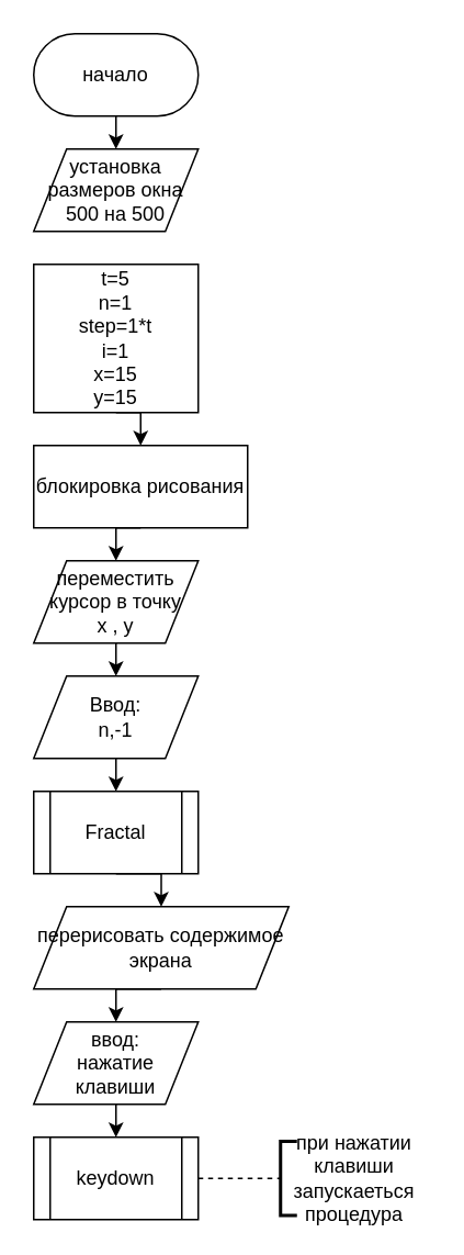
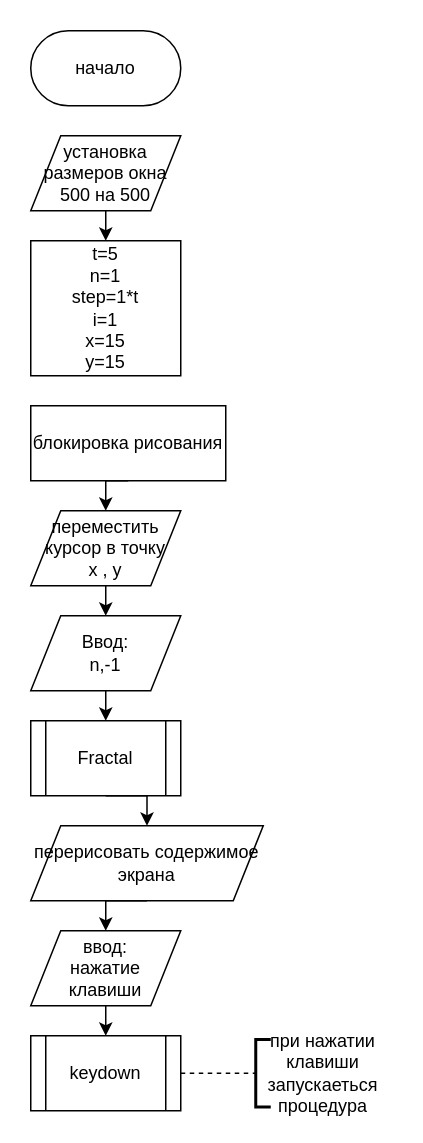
  <mxCell id="0" />
  <mxCell id="1" parent="0" />
- <mxCell id="2" style="edgeStyle=orthogonalEdgeStyle;rounded=0;orthogonalLoop=1;jettySize=auto;html=1;exitX=0.5;exitY=1;exitDx=0;exitDy=0;entryX=0.5;entryY=0;entryDx=0;entryDy=0;" edge="1" parent="1" source="3" target="7"><mxGeometry relative="1" as="geometry" /></mxCell>
  <mxCell id="3" value="начало" style="rounded=1;whiteSpace=wrap;html=1;arcSize=50;" vertex="1" parent="1"><mxGeometry x="20" y="20" width="100" height="50" as="geometry" /></mxCell>
- <mxCell id="4" style="edgeStyle=orthogonalEdgeStyle;rounded=0;orthogonalLoop=1;jettySize=auto;html=1;exitX=0.5;exitY=1;exitDx=0;exitDy=0;entryX=0.5;entryY=0;entryDx=0;entryDy=0;" edge="1" parent="1" source="5" target="9"><mxGeometry relative="1" as="geometry" /></mxCell>
  <mxCell id="5" value="t=5&lt;br&gt;n=1&lt;br&gt;step=1*t&lt;br&gt;i=1&lt;br&gt;x=15&lt;br&gt;y=15" style="rounded=0;whiteSpace=wrap;html=1;" vertex="1" parent="1"><mxGeometry x="20" y="160" width="100" height="90" as="geometry" /></mxCell>
+ <mxCell id="6" style="edgeStyle=orthogonalEdgeStyle;rounded=0;orthogonalLoop=1;jettySize=auto;html=1;exitX=0.5;exitY=1;exitDx=0;exitDy=0;entryX=0.5;entryY=0;entryDx=0;entryDy=0;" edge="1" parent="1" source="7" target="5"><mxGeometry relative="1" as="geometry" /></mxCell>
  <mxCell id="7" value="установка размеров окна 500 на 500" style="shape=parallelogram;perimeter=parallelogramPerimeter;whiteSpace=wrap;html=1;fixedSize=1;" vertex="1" parent="1"><mxGeometry x="20" y="90" width="100" height="50" as="geometry" /></mxCell>
  <mxCell id="8" style="edgeStyle=orthogonalEdgeStyle;rounded=0;orthogonalLoop=1;jettySize=auto;html=1;exitX=0.5;exitY=1;exitDx=0;exitDy=0;entryX=0.5;entryY=0;entryDx=0;entryDy=0;" edge="1" parent="1" source="9" target="11"><mxGeometry relative="1" as="geometry" /></mxCell>
  <mxCell id="9" value="блокировка рисования" style="rounded=0;whiteSpace=wrap;html=1;" vertex="1" parent="1"><mxGeometry x="20" y="270" width="130" height="50" as="geometry" /></mxCell>
  <mxCell id="10" style="edgeStyle=orthogonalEdgeStyle;rounded=0;orthogonalLoop=1;jettySize=auto;html=1;exitX=0.5;exitY=1;exitDx=0;exitDy=0;entryX=0.5;entryY=0;entryDx=0;entryDy=0;" edge="1" parent="1" source="11" target="13"><mxGeometry relative="1" as="geometry"><mxPoint x="70" y="410" as="targetPoint" /></mxGeometry></mxCell>
  <mxCell id="11" value="переместить курсор в точку&lt;br&gt;x , y" style="shape=parallelogram;perimeter=parallelogramPerimeter;whiteSpace=wrap;html=1;fixedSize=1;" vertex="1" parent="1"><mxGeometry x="20" y="340" width="100" height="50" as="geometry" /></mxCell>
  <mxCell id="12" style="edgeStyle=orthogonalEdgeStyle;rounded=0;orthogonalLoop=1;jettySize=auto;html=1;exitX=0.5;exitY=1;exitDx=0;exitDy=0;entryX=0.5;entryY=0;entryDx=0;entryDy=0;" edge="1" parent="1" source="13" target="15"><mxGeometry relative="1" as="geometry" /></mxCell>
  <mxCell id="13" value="Ввод:&lt;br&gt;n,-1" style="shape=parallelogram;perimeter=parallelogramPerimeter;whiteSpace=wrap;html=1;fixedSize=1;" vertex="1" parent="1"><mxGeometry x="20" y="410" width="100" height="50" as="geometry" /></mxCell>
  <mxCell id="14" style="edgeStyle=orthogonalEdgeStyle;rounded=0;orthogonalLoop=1;jettySize=auto;html=1;exitX=0.5;exitY=1;exitDx=0;exitDy=0;entryX=0.5;entryY=0;entryDx=0;entryDy=0;" edge="1" parent="1" source="15" target="17"><mxGeometry relative="1" as="geometry" /></mxCell>
  <mxCell id="15" value="Fractal" style="shape=process;whiteSpace=wrap;html=1;backgroundOutline=1;" vertex="1" parent="1"><mxGeometry x="20" y="480" width="100" height="50" as="geometry" /></mxCell>
  <mxCell id="16" style="edgeStyle=orthogonalEdgeStyle;rounded=0;orthogonalLoop=1;jettySize=auto;html=1;exitX=0.5;exitY=1;exitDx=0;exitDy=0;entryX=0.5;entryY=0;entryDx=0;entryDy=0;" edge="1" parent="1" source="17" target="23"><mxGeometry relative="1" as="geometry" /></mxCell>
  <mxCell id="17" value="перерисовать содержимое экрана" style="shape=parallelogram;perimeter=parallelogramPerimeter;whiteSpace=wrap;html=1;fixedSize=1;size=20;" vertex="1" parent="1"><mxGeometry x="20" y="550" width="155" height="50" as="geometry" /></mxCell>
  <mxCell id="18" value="keydown" style="shape=process;whiteSpace=wrap;html=1;backgroundOutline=1;" vertex="1" parent="1"><mxGeometry x="20" y="690" width="100" height="50" as="geometry" /></mxCell>
  <mxCell id="19" value="" style="endArrow=none;dashed=1;html=1;rounded=0;exitX=1;exitY=0.5;exitDx=0;exitDy=0;entryX=0;entryY=0.5;entryDx=0;entryDy=0;entryPerimeter=0;" edge="1" parent="1" source="18" target="20"><mxGeometry width="50" height="50" relative="1" as="geometry"><mxPoint x="230" y="720" as="sourcePoint" /><mxPoint x="170" y="715" as="targetPoint" /></mxGeometry></mxCell>
  <mxCell id="20" value="" style="strokeWidth=2;html=1;shape=mxgraph.flowchart.annotation_1;align=left;pointerEvents=1;" vertex="1" parent="1"><mxGeometry x="170" y="692.5" width="10" height="45" as="geometry" /></mxCell>
  <mxCell id="21" value="при нажатии клавиши запускаеться процедура" style="text;html=1;strokeColor=none;fillColor=none;align=center;verticalAlign=middle;whiteSpace=wrap;rounded=0;" vertex="1" parent="1"><mxGeometry x="170" y="700" width="90" height="30" as="geometry" /></mxCell>
  <mxCell id="22" style="edgeStyle=orthogonalEdgeStyle;rounded=0;orthogonalLoop=1;jettySize=auto;html=1;exitX=0.5;exitY=1;exitDx=0;exitDy=0;entryX=0.5;entryY=0;entryDx=0;entryDy=0;" edge="1" parent="1" source="23" target="18"><mxGeometry relative="1" as="geometry" /></mxCell>
  <mxCell id="23" value="ввод:&lt;br&gt;нажатие клавиши" style="shape=parallelogram;perimeter=parallelogramPerimeter;whiteSpace=wrap;html=1;fixedSize=1;" vertex="1" parent="1"><mxGeometry x="20" y="620" width="100" height="50" as="geometry" /></mxCell>
